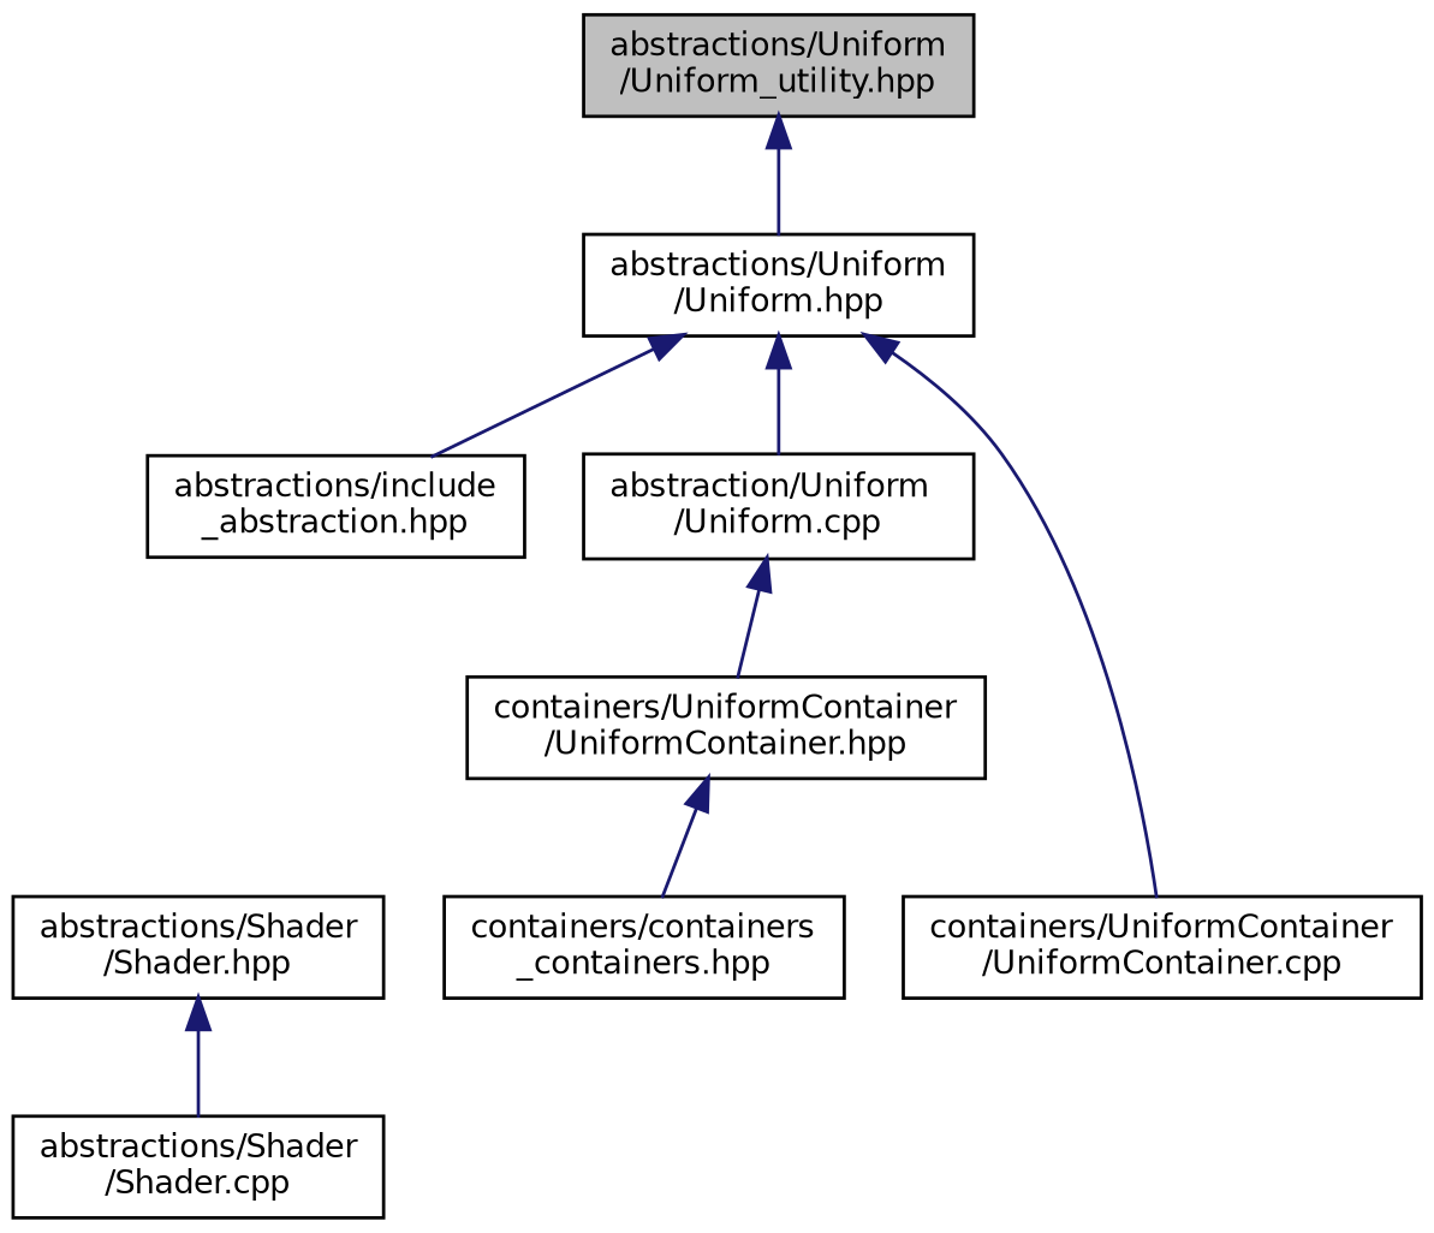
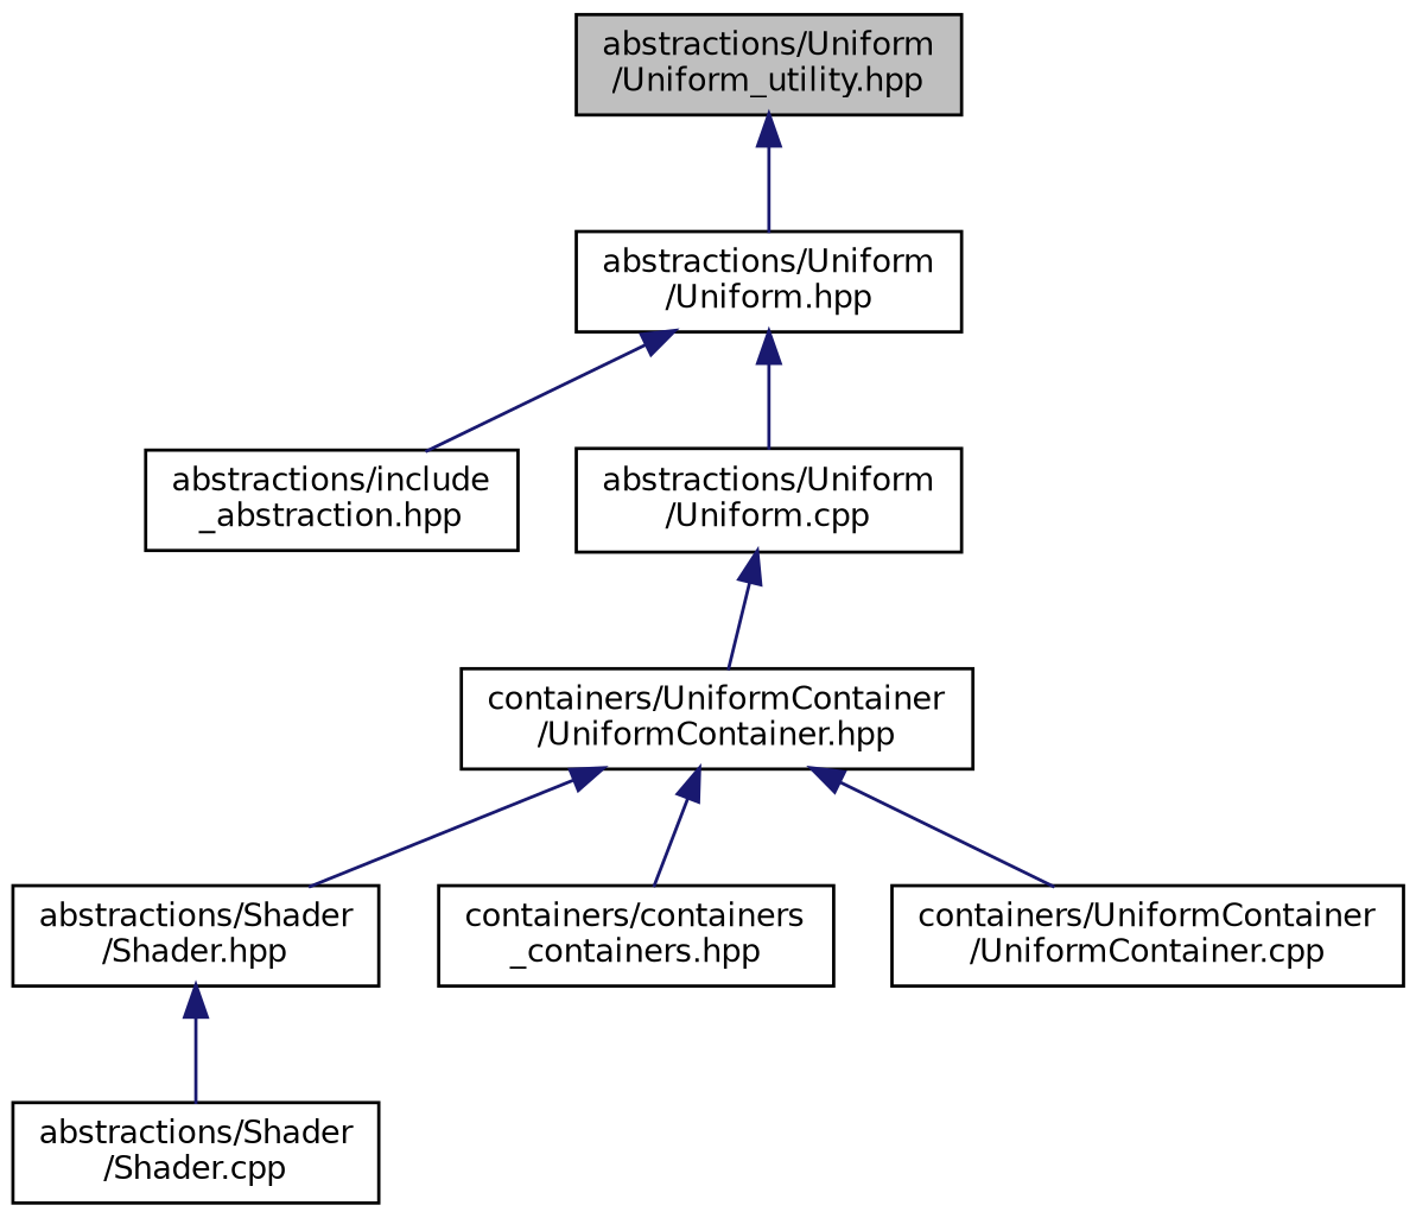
  digraph {
    node [color=black fillcolor=white fontname=Helvetica fontsize=10 shape=record style=filled]
    edge [color=midnightblue dir=back fontname=Helvetica fontsize=10 labelfontname=Helvetica labelfontsize=10 style=solid]
    n1 [fillcolor=grey75 fontcolor=black height=0.2 label="abstractions/Uniform\l/Uniform_utility.hpp" width=0.4]
    n2 [height=0.2 label="abstractions/Uniform\l/Uniform.hpp" width=0.4]
    n3 [height=0.2 label="abstractions/include\l_abstraction.hpp" width=0.4]
-   n4 [height=0.2 label="abstraction/Uniform\l/Uniform.cpp" width=0.4]
+   n4 [height=0.2 label="abstractions/Uniform\l/Uniform.cpp" width=0.4]
    n5 [height=0.2 label="containers/UniformContainer\l/UniformContainer.hpp" width=0.4]
    n6 [height=0.2 label="abstractions/Shader\l/Shader.hpp" width=0.4]
    n7 [height=0.2 label="containers/containers\l_containers.hpp" width=0.4]
    n8 [height=0.2 label="containers/UniformContainer\l/UniformContainer.cpp" width=0.4]
    n9 [height=0.2 label="abstractions/Shader\l/Shader.cpp" width=0.4]
    n1 -> n2
    n2 -> n3
    n2 -> n4
    n4 -> n5
+   n5 -> n6
    n5 -> n7
-   n2 -> n8
+   n5 -> n8
    n6 -> n9
  }
